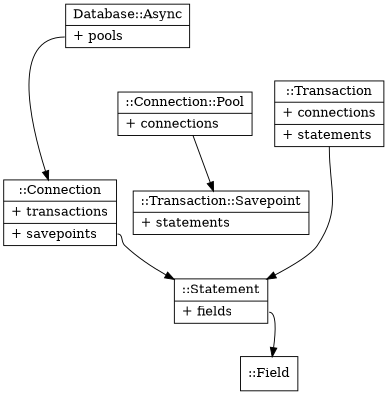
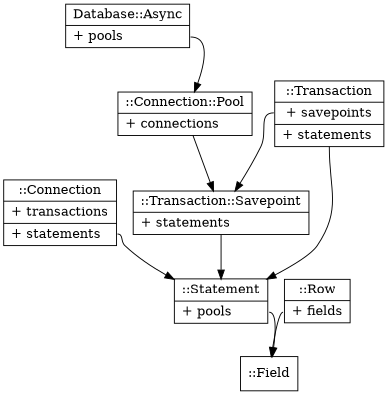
  digraph {
    node [shape=record]
    edge [tailport=statements]
    n1 [label="{Database::Async|<pools>+ pools\l}"]
    n2 [label="{::Connection::Pool|+ connections\l}"]
    n3 [label="{::Transaction::Savepoint|<statements>+ statements\l}"]
-   n4 [label="{::Connection|<transactions>+ transactions|<statements>+ savepoints\l}"]
-   n5 [label="{::Statement|<fields>+ fields\l}"]
-   n6 [label="{::Transaction|<savepoints>+ connections|<statements>+ statements\l}"]
+   n4 [label="{::Connection|<transactions>+ transactions|<statements>+ statements\l}"]
+   n5 [label="{::Statement|<fields>+ pools\l}"]
+   n6 [label="{::Transaction|<savepoints>+ savepoints|<statements>+ statements\l}"]
    n7 [label="{::Field}"]
-   n1 -> n4 [tailport=pools]
+   n8 [label="{::Row|<fields>+ fields\l}"]
+   n1 -> n2 [tailport=pools]
    n2 -> n3 [tailport=connections]
+   n3 -> n5
    n4 -> n5
    n5 -> n7 [tailport=fields]
+   n6 -> n3 [tailport=savepoints]
    n6 -> n5
+   n8 -> n7 [tailport=fields]
  }
